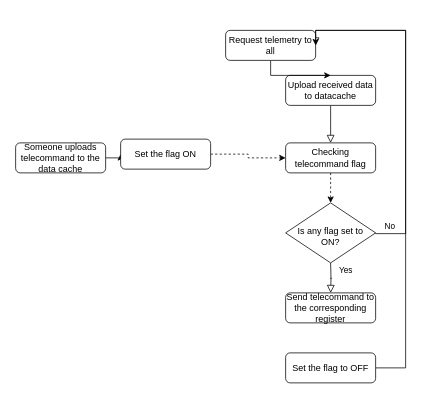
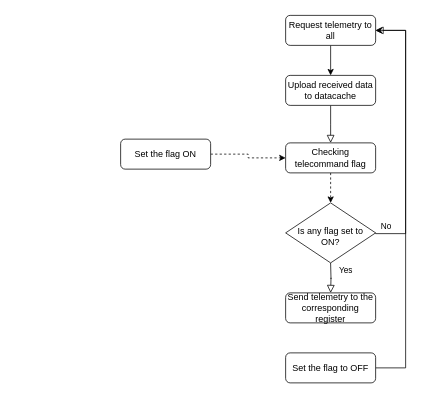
  <mxCell id="0" />
  <mxCell id="1" parent="0" />
  <mxCell id="2" value="" style="rounded=0;html=1;jettySize=auto;orthogonalLoop=1;fontSize=11;endArrow=block;endFill=0;endSize=8;strokeWidth=1;shadow=0;labelBackgroundColor=none;edgeStyle=orthogonalEdgeStyle;" parent="1" source="3" edge="1"><mxGeometry relative="1" as="geometry"><mxPoint x="440" y="190" as="targetPoint" /></mxGeometry></mxCell>
  <mxCell id="3" value="Upload received data to datacache" style="rounded=1;whiteSpace=wrap;html=1;fontSize=12;glass=0;strokeWidth=1;shadow=0;" parent="1" vertex="1"><mxGeometry x="380" y="100" width="120" height="40" as="geometry" /></mxCell>
  <mxCell id="4" value="Yes" style="rounded=0;html=1;jettySize=auto;orthogonalLoop=1;fontSize=11;endArrow=block;endFill=0;endSize=8;strokeWidth=1;shadow=0;labelBackgroundColor=none;edgeStyle=orthogonalEdgeStyle;" parent="1" edge="1"><mxGeometry x="-0.498" y="20" relative="1" as="geometry"><mxPoint as="offset" /><mxPoint x="439.966" y="349.997" as="sourcePoint" /><mxPoint x="440" y="390.02" as="targetPoint" /></mxGeometry></mxCell>
  <mxCell id="5" value="No" style="edgeStyle=orthogonalEdgeStyle;rounded=0;html=1;jettySize=auto;orthogonalLoop=1;fontSize=11;endArrow=block;endFill=0;endSize=8;strokeWidth=1;shadow=0;labelBackgroundColor=none;entryX=1;entryY=0.5;entryDx=0;entryDy=0;exitX=1;exitY=0.5;exitDx=0;exitDy=0;" parent="1" source="13" target="7" edge="1"><mxGeometry x="-0.913" y="10" relative="1" as="geometry"><mxPoint as="offset" /><mxPoint x="500" y="230" as="sourcePoint" /><mxPoint x="540" y="230" as="targetPoint" /><Array as="points"><mxPoint x="540" y="311" /><mxPoint x="540" y="40" /></Array></mxGeometry></mxCell>
  <mxCell id="6" style="edgeStyle=orthogonalEdgeStyle;rounded=0;orthogonalLoop=1;jettySize=auto;html=1;entryX=0.5;entryY=0;entryDx=0;entryDy=0;" edge="1" parent="1" source="7" target="3"><mxGeometry relative="1" as="geometry" /></mxCell>
- <mxCell id="7" value="Request telemetry to all" style="rounded=1;whiteSpace=wrap;html=1;fontSize=12;glass=0;strokeWidth=1;shadow=0;" vertex="1" parent="1"><mxGeometry x="300" y="40" width="120" height="40" as="geometry" /></mxCell>
- <mxCell id="8" value="Send telecommand to the corresponding register" style="rounded=1;whiteSpace=wrap;html=1;fontSize=12;glass=0;strokeWidth=1;shadow=0;" vertex="1" parent="1"><mxGeometry x="380" y="390.02" width="120" height="40" as="geometry" /></mxCell>
- <mxCell id="9" style="edgeStyle=orthogonalEdgeStyle;rounded=0;orthogonalLoop=1;jettySize=auto;html=1;exitX=1;exitY=0.5;exitDx=0;exitDy=0;entryX=0;entryY=0.5;entryDx=0;entryDy=0;" edge="1" parent="1" source="10" target="15"><mxGeometry relative="1" as="geometry" /></mxCell>
- <mxCell id="10" value="Someone uploads telecommand to the data cache" style="rounded=1;whiteSpace=wrap;html=1;fontSize=12;glass=0;strokeWidth=1;shadow=0;" vertex="1" parent="1"><mxGeometry x="20" y="190" width="120" height="40" as="geometry" /></mxCell>
+ <mxCell id="7" value="Request telemetry to all" style="rounded=1;whiteSpace=wrap;html=1;fontSize=12;glass=0;strokeWidth=1;shadow=0;" vertex="1" parent="1"><mxGeometry x="380" y="20" width="120" height="40" as="geometry" /></mxCell>
+ <mxCell id="8" value="Send telemetry to the corresponding register" style="rounded=1;whiteSpace=wrap;html=1;fontSize=12;glass=0;strokeWidth=1;shadow=0;" vertex="1" parent="1"><mxGeometry x="380" y="390.02" width="120" height="40" as="geometry" /></mxCell>
  <mxCell id="11" style="edgeStyle=orthogonalEdgeStyle;rounded=0;orthogonalLoop=1;jettySize=auto;html=1;dashed=1;" edge="1" parent="1" source="12" target="13"><mxGeometry relative="1" as="geometry" /></mxCell>
  <mxCell id="12" value="Checking telecommand flag" style="rounded=1;whiteSpace=wrap;html=1;fontSize=12;glass=0;strokeWidth=1;shadow=0;" vertex="1" parent="1"><mxGeometry x="380" y="190" width="120" height="40" as="geometry" /></mxCell>
  <mxCell id="13" value="&lt;div&gt;&lt;br&gt;&lt;/div&gt;Is any flag set to ON?" style="rhombus;whiteSpace=wrap;html=1;shadow=0;fontFamily=Helvetica;fontSize=12;align=center;strokeWidth=1;spacing=6;spacingTop=-4;" vertex="1" parent="1"><mxGeometry x="380" y="270" width="120" height="80" as="geometry" /></mxCell>
  <mxCell id="14" style="edgeStyle=orthogonalEdgeStyle;rounded=0;orthogonalLoop=1;jettySize=auto;html=1;exitX=1;exitY=0.5;exitDx=0;exitDy=0;entryX=0;entryY=0.5;entryDx=0;entryDy=0;dashed=1;" edge="1" parent="1" source="15" target="12"><mxGeometry relative="1" as="geometry" /></mxCell>
  <mxCell id="15" value="Set the flag ON" style="rounded=1;whiteSpace=wrap;html=1;fontSize=12;glass=0;strokeWidth=1;shadow=0;" vertex="1" parent="1"><mxGeometry x="160" y="185" width="120" height="40" as="geometry" /></mxCell>
  <mxCell id="16" style="edgeStyle=orthogonalEdgeStyle;rounded=0;orthogonalLoop=1;jettySize=auto;html=1;exitX=1;exitY=0.5;exitDx=0;exitDy=0;entryX=1;entryY=0.5;entryDx=0;entryDy=0;" edge="1" parent="1" source="17" target="7"><mxGeometry relative="1" as="geometry"><Array as="points"><mxPoint x="540" y="490" /><mxPoint x="540" y="40" /></Array></mxGeometry></mxCell>
  <mxCell id="17" value="Set the flag to OFF" style="rounded=1;whiteSpace=wrap;html=1;fontSize=12;glass=0;strokeWidth=1;shadow=0;" vertex="1" parent="1"><mxGeometry x="380" y="470" width="120" height="40" as="geometry" /></mxCell>
